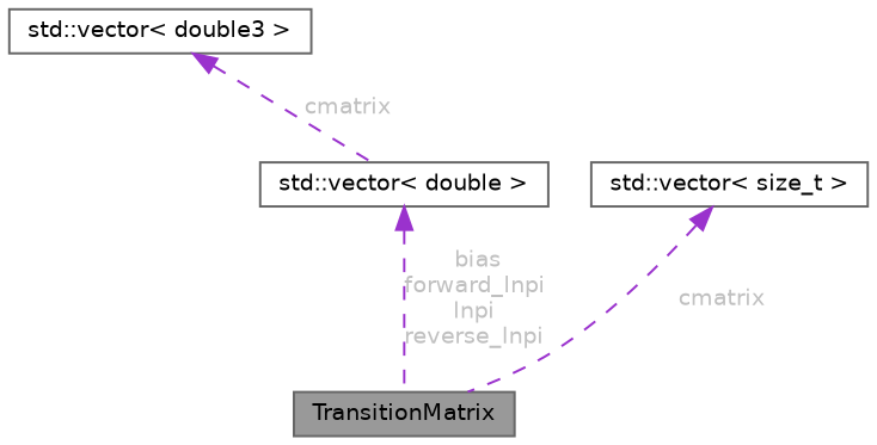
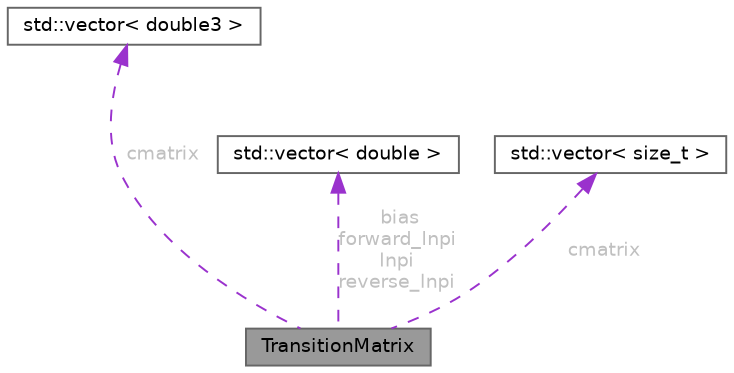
  digraph {
    fontname="DejaVu Sans"
    node [color=gray40 fillcolor=white fontname="DejaVu Sans" fontsize=10 shape=box style=filled]
    edge [color=darkorchid3 dir=back fontcolor=grey fontname="DejaVu Sans" fontsize=10 labelfontname=Helvetica labelfontsize=10 style=dashed]
    n1 [fillcolor=grey60 fontcolor=black height=0.2 label=TransitionMatrix width=0.4]
    n2 [height=0.2 label="std::vector\< double3 \>" width=0.4]
    n3 [height=0.2 label="std::vector\< double \>" width=0.4]
    n4 [height=0.2 label="std::vector\< size_t \>" width=0.4]
-   n2 -> n3 [label=" cmatrix"]
+   n2 -> n1 [label=" cmatrix"]
    n3 -> n1 [label=" bias\nforward_lnpi\nlnpi\nreverse_lnpi"]
    n4 -> n1 [label=" cmatrix"]
  }
